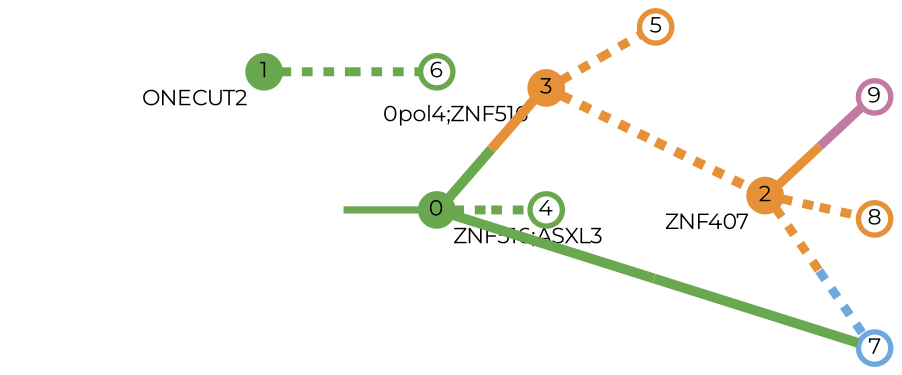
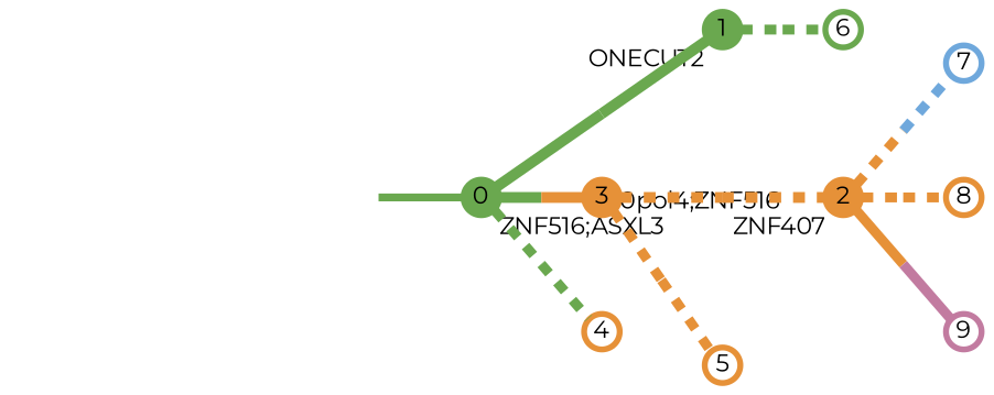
  strict digraph {
    fontname=Montserrat
    forcelabels=true
    nodesep=0.7
    rankdir=LR
    ranksep=0.6
    splines=false
    node [color="#6aa84fff" fillcolor="#6aa84fff" fixedsize=true fontname=Montserrat fontsize="12pt" penwidth=3 shape=circle style=solid]
    edge [arrowsize=0 color="#6aa84fff;0.5:#6aa84fff" fontname=Montserrat minlen=1.75 penwidth=5 style=dashed]
    0 [height=0.25 style=filled xlabel="ZNF516;ASXL3"]
    1 [height=0.25 style=filled xlabel=ONECUT2]
    3 [color="#e69138ff" fillcolor="#e69138ff" height=0.25 style=filled xlabel="0pol4;ZNF516"]
-   4 [height=0.25]
+   4 [color="#e69138ff" height=0.25]
    6 [height=0.25]
    2 [color="#e69138ff" fillcolor="#e69138ff" height=0.25 style=filled xlabel=ZNF407]
    5 [color="#e69138ff" fillcolor="#e69138ff" height=0.25]
    7 [color="#6fa8dcff" fillcolor="#6fa8dcff" height=0.25]
    8 [color="#e69138ff" fillcolor="#e69138ff" height=0.25]
    9 [color="#c27ba0ff" fillcolor="#c27ba0ff" height=0.25]
    normal [style=invis xlabel="ZNF516;ASXL3" color="" fillcolor="" fixedsize="" fontsize="" shape=""]
-   0 -> 7 [minlen=2.5 penwidth=5.5 style=solid]
+   0 -> 1 [minlen=2.5 penwidth=5.5 style=solid]
    0 -> 3 [color="#6aa84fff;0.5:#e69138ff" penwidth=5.5 style=solid]
    0 -> 4
    1 -> 6
    3 -> 2 [color="#e69138ff;0.5:#e69138ff" minlen=2.5 penwidth=5.5]
    3 -> 5 [color="#e69138ff;0.5:#e69138ff"]
    2 -> 7 [color="#e69138ff;0.5:#6fa8dcff"]
    2 -> 8 [color="#e69138ff;0.5:#e69138ff"]
    2 -> 9 [color="#e69138ff;0.5:#c27ba0ff" style=solid]
    normal -> 0 [color="#6aa84fff" penwidth=4 style=solid minlen=""]
  }
